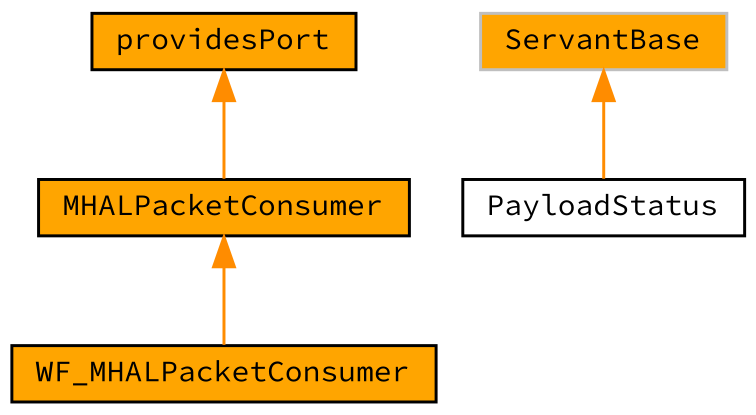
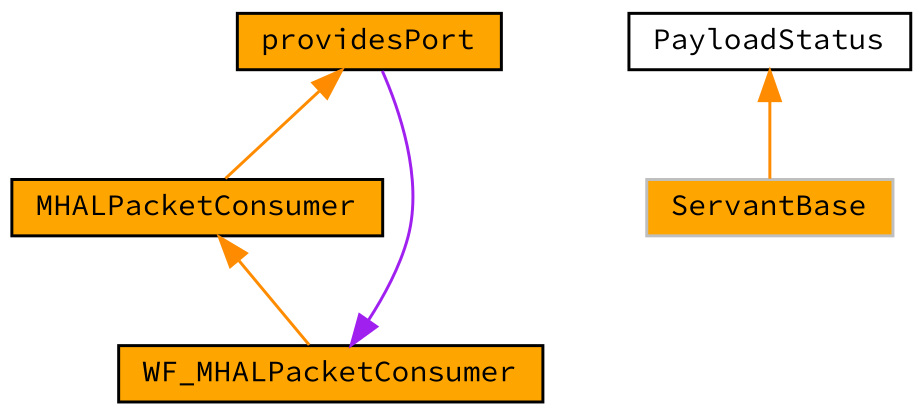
  digraph {
    fontname="Source Code Pro"
    node [color=black fillcolor=orange fontname="Source Code Pro" fontsize=10 shape=record style=filled]
    edge [color=darkorange dir=back fontname="Source Code Pro" fontsize=10 labelfontname=Helvetica labelfontsize=10 style=solid]
    n1 [fontcolor=black height=0.2 label=providesPort width=0.4]
    n2 [height=0.2 label=MHALPacketConsumer width=0.4]
    n3 [height=0.2 label=WF_MHALPacketConsumer width=0.4]
    n4 [fillcolor=white height=0.2 label=PayloadStatus width=0.4]
    n5 [color=grey75 height=0.2 label=ServantBase width=0.4]
    n1 -> n2
    n2 -> n3
-   n5 -> n4
+   n3 -> n1 [color=purple]
+   n4 -> n5
  }
